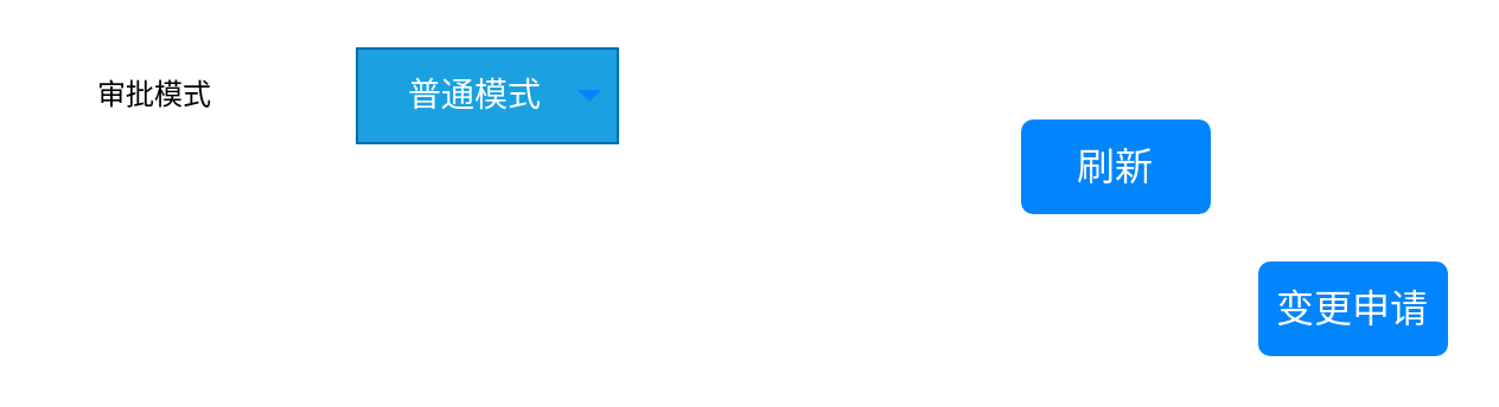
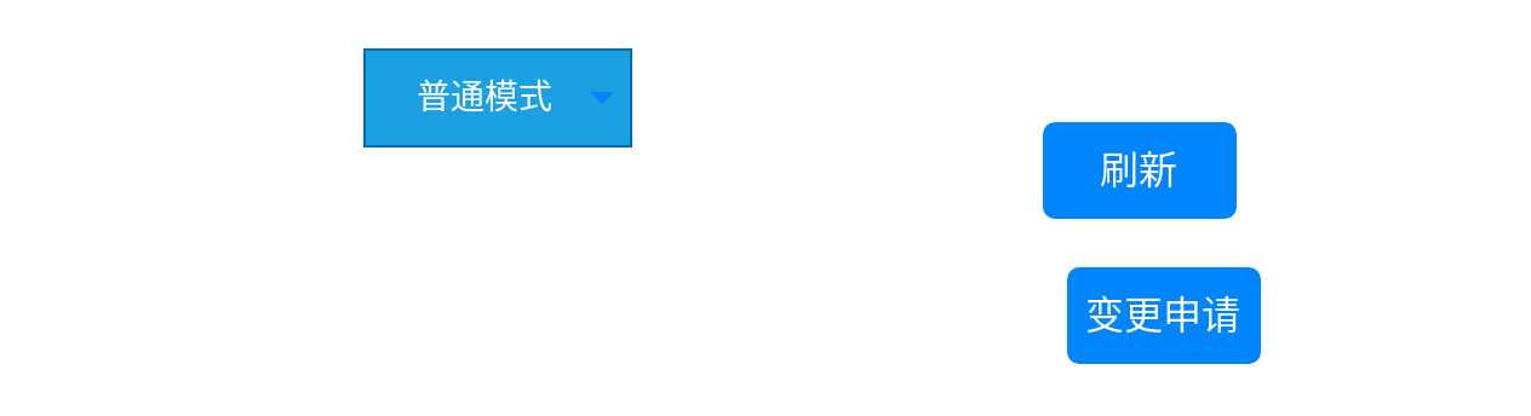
  <mxCell id="0" />
  <mxCell id="1" parent="0" />
  <mxCell id="2" value="刷新" style="html=1;shadow=0;dashed=0;shape=mxgraph.bootstrap.rrect;rSize=5;strokeColor=none;strokeWidth=1;fillColor=#0085FC;fontColor=#FFFFFF;whiteSpace=wrap;align=center;verticalAlign=middle;spacingLeft=0;fontStyle=0;fontSize=16;spacing=5;" vertex="1" parent="1"><mxGeometry x="430" y="50" width="80" height="40" as="geometry" /></mxCell>
- <mxCell id="3" value="变更申请" style="html=1;shadow=0;dashed=0;shape=mxgraph.bootstrap.rrect;rSize=5;strokeColor=none;strokeWidth=1;fillColor=#0085FC;fontColor=#FFFFFF;whiteSpace=wrap;align=center;verticalAlign=middle;spacingLeft=0;fontStyle=0;fontSize=16;spacing=5;" vertex="1" parent="1"><mxGeometry x="530" y="110" width="80" height="40" as="geometry" /></mxCell>
+ <mxCell id="3" value="变更申请" style="html=1;shadow=0;dashed=0;shape=mxgraph.bootstrap.rrect;rSize=5;strokeColor=none;strokeWidth=1;fillColor=#0085FC;fontColor=#FFFFFF;whiteSpace=wrap;align=center;verticalAlign=middle;spacingLeft=0;fontStyle=0;fontSize=16;spacing=5;" vertex="1" parent="1"><mxGeometry x="440" y="110" width="80" height="40" as="geometry" /></mxCell>
  <mxCell id="4" value="普通模式" style="strokeColor=#006EAF;fillColor=#1ba1e2;rSize=5;perimeter=none;whiteSpace=wrap;resizeWidth=1;align=center;spacing=20;fontSize=14;fontColor=#ffffff;spacingRight=10;" vertex="1" parent="1"><mxGeometry x="150" y="20" width="110" height="40" as="geometry" /></mxCell>
  <mxCell id="5" value="" style="shape=triangle;direction=south;fillColor=#0085FC;strokeColor=none;perimeter=none;" vertex="1" parent="4"><mxGeometry x="1" y="0.5" width="10" height="5" relative="1" as="geometry"><mxPoint x="-17" y="-2.5" as="offset" /></mxGeometry></mxCell>
- <mxCell id="6" value="审批模式" style="text;html=1;strokeColor=none;fillColor=none;align=center;verticalAlign=middle;whiteSpace=wrap;rounded=0;" vertex="1" parent="1"><mxGeometry x="20" y="30" width="90" height="20" as="geometry" /></mxCell>
